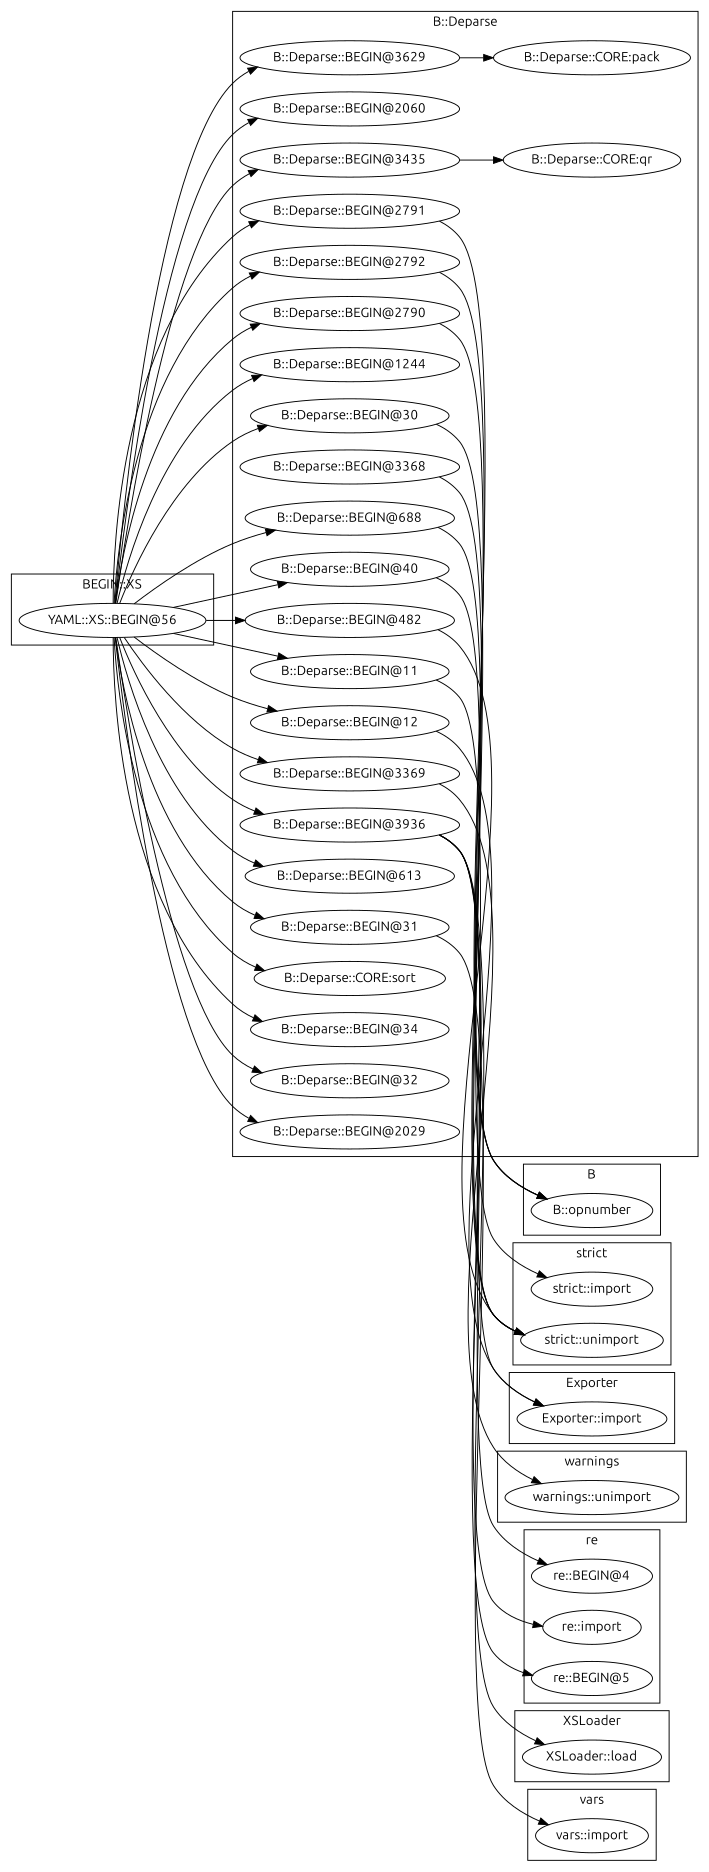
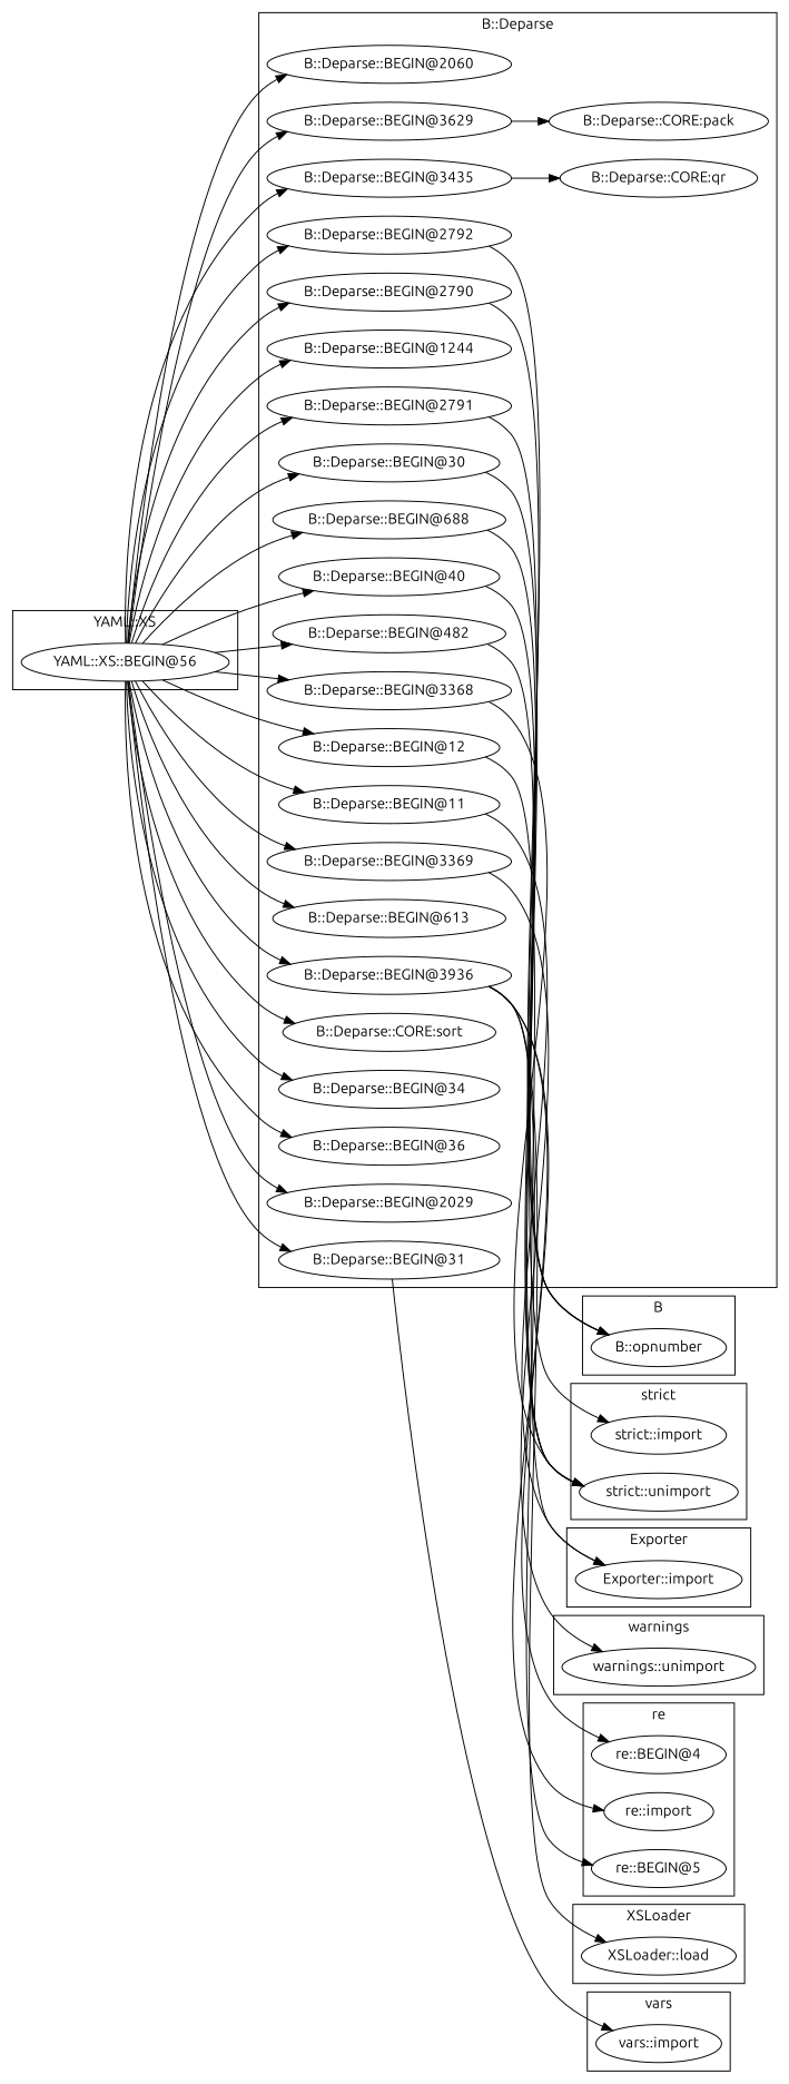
  digraph {
    fontname=Ubuntu
    rankdir=LR
    node [fontname=Ubuntu]
    edge [fontname=Ubuntu]
    "warnings::unimport"
    "YAML::XS::BEGIN@56"
    "re::BEGIN@4"
    "re::import"
    "re::BEGIN@5"
    "vars::import"
    "B::opnumber"
    "strict::import"
    "strict::unimport"
    "XSLoader::load"
    "B::Deparse::BEGIN@2060"
    "B::Deparse::BEGIN@2792"
    "B::Deparse::CORE:qr"
    "B::Deparse::BEGIN@482"
    "B::Deparse::BEGIN@11"
    "B::Deparse::BEGIN@3629"
    "B::Deparse::BEGIN@1244"
    "B::Deparse::BEGIN@3435"
    "B::Deparse::BEGIN@3368"
    "B::Deparse::BEGIN@688"
    "B::Deparse::BEGIN@2791"
    "B::Deparse::BEGIN@3369"
    n23 [label="B::Deparse::BEGIN@3936"]
    "B::Deparse::BEGIN@40"
    "B::Deparse::BEGIN@30"
    "B::Deparse::CORE:pack"
    "B::Deparse::BEGIN@12"
    "B::Deparse::BEGIN@613"
    "B::Deparse::BEGIN@31"
    "B::Deparse::CORE:sort"
    "B::Deparse::BEGIN@34"
-   "B::Deparse::BEGIN@32"
+   "B::Deparse::BEGIN@32" [label="B::Deparse::BEGIN@36"]
    "B::Deparse::BEGIN@2029"
    "B::Deparse::BEGIN@2790"
    "Exporter::import"
    subgraph cluster_1 {
      label=warnings
      "warnings::unimport"
    }
    subgraph cluster_2 {
-     label="BEGIN::XS"
+     label="YAML::XS"
      "YAML::XS::BEGIN@56"
    }
    subgraph cluster_3 {
      label=re
      "re::BEGIN@4"
      "re::import"
      "re::BEGIN@5"
    }
    subgraph cluster_4 {
      label=vars
      "vars::import"
    }
    subgraph cluster_5 {
      label=B
      "B::opnumber"
    }
    subgraph cluster_6 {
      label="strict"
      "strict::import"
      "strict::unimport"
    }
    subgraph cluster_7 {
      label=XSLoader
      "XSLoader::load"
    }
    subgraph cluster_8 {
      label="B::Deparse"
      "B::Deparse::BEGIN@2060"
      "B::Deparse::BEGIN@2792"
      "B::Deparse::CORE:qr"
      "B::Deparse::BEGIN@482"
      "B::Deparse::BEGIN@11"
      "B::Deparse::BEGIN@3629"
      "B::Deparse::BEGIN@1244"
      "B::Deparse::BEGIN@3435"
      "B::Deparse::BEGIN@3368"
      "B::Deparse::BEGIN@688"
      "B::Deparse::BEGIN@2791"
      "B::Deparse::BEGIN@3369"
      n23
      "B::Deparse::BEGIN@40"
      "B::Deparse::BEGIN@30"
      "B::Deparse::CORE:pack"
      "B::Deparse::BEGIN@12"
      "B::Deparse::BEGIN@613"
      "B::Deparse::BEGIN@31"
      "B::Deparse::CORE:sort"
      "B::Deparse::BEGIN@34"
      "B::Deparse::BEGIN@32"
      "B::Deparse::BEGIN@2029"
      "B::Deparse::BEGIN@2790"
    }
    subgraph cluster_9 {
      label=Exporter
      "Exporter::import"
    }
    "YAML::XS::BEGIN@56" -> "B::Deparse::BEGIN@2060"
    "YAML::XS::BEGIN@56" -> "B::Deparse::BEGIN@2792"
    "YAML::XS::BEGIN@56" -> "B::Deparse::BEGIN@482"
    "YAML::XS::BEGIN@56" -> "B::Deparse::BEGIN@11"
    "YAML::XS::BEGIN@56" -> "B::Deparse::BEGIN@3629"
    "YAML::XS::BEGIN@56" -> "B::Deparse::BEGIN@1244"
    "YAML::XS::BEGIN@56" -> "B::Deparse::BEGIN@3435"
+   "YAML::XS::BEGIN@56" -> "B::Deparse::BEGIN@3368"
    "YAML::XS::BEGIN@56" -> "B::Deparse::BEGIN@688"
    "YAML::XS::BEGIN@56" -> "B::Deparse::BEGIN@2791"
    "YAML::XS::BEGIN@56" -> "B::Deparse::BEGIN@3369"
    "YAML::XS::BEGIN@56" -> n23
    "YAML::XS::BEGIN@56" -> "B::Deparse::BEGIN@40"
    "YAML::XS::BEGIN@56" -> "B::Deparse::BEGIN@30"
    "YAML::XS::BEGIN@56" -> "B::Deparse::BEGIN@12"
    "YAML::XS::BEGIN@56" -> "B::Deparse::BEGIN@613"
    "YAML::XS::BEGIN@56" -> "B::Deparse::BEGIN@31"
    "YAML::XS::BEGIN@56" -> "B::Deparse::CORE:sort"
    "YAML::XS::BEGIN@56" -> "B::Deparse::BEGIN@34"
    "YAML::XS::BEGIN@56" -> "B::Deparse::BEGIN@32"
    "YAML::XS::BEGIN@56" -> "B::Deparse::BEGIN@2029"
    "YAML::XS::BEGIN@56" -> "B::Deparse::BEGIN@2790"
    "B::Deparse::BEGIN@2792" -> "B::opnumber"
    "B::Deparse::BEGIN@482" -> "strict::unimport"
    "B::Deparse::BEGIN@11" -> "Exporter::import"
    "B::Deparse::BEGIN@3629" -> "B::Deparse::CORE:pack"
    "B::Deparse::BEGIN@3435" -> "B::Deparse::CORE:qr"
    "B::Deparse::BEGIN@3368" -> "strict::unimport"
    "B::Deparse::BEGIN@688" -> "strict::unimport"
    "B::Deparse::BEGIN@2791" -> "B::opnumber"
    "B::Deparse::BEGIN@3369" -> "warnings::unimport"
    n23 -> "re::BEGIN@4"
    n23 -> "re::import"
    n23 -> "re::BEGIN@5"
    n23 -> "XSLoader::load"
    "B::Deparse::BEGIN@40" -> "strict::unimport"
    "B::Deparse::BEGIN@30" -> "strict::import"
    "B::Deparse::BEGIN@12" -> "Exporter::import"
    "B::Deparse::BEGIN@31" -> "vars::import"
    "B::Deparse::BEGIN@2790" -> "B::opnumber"
  }
